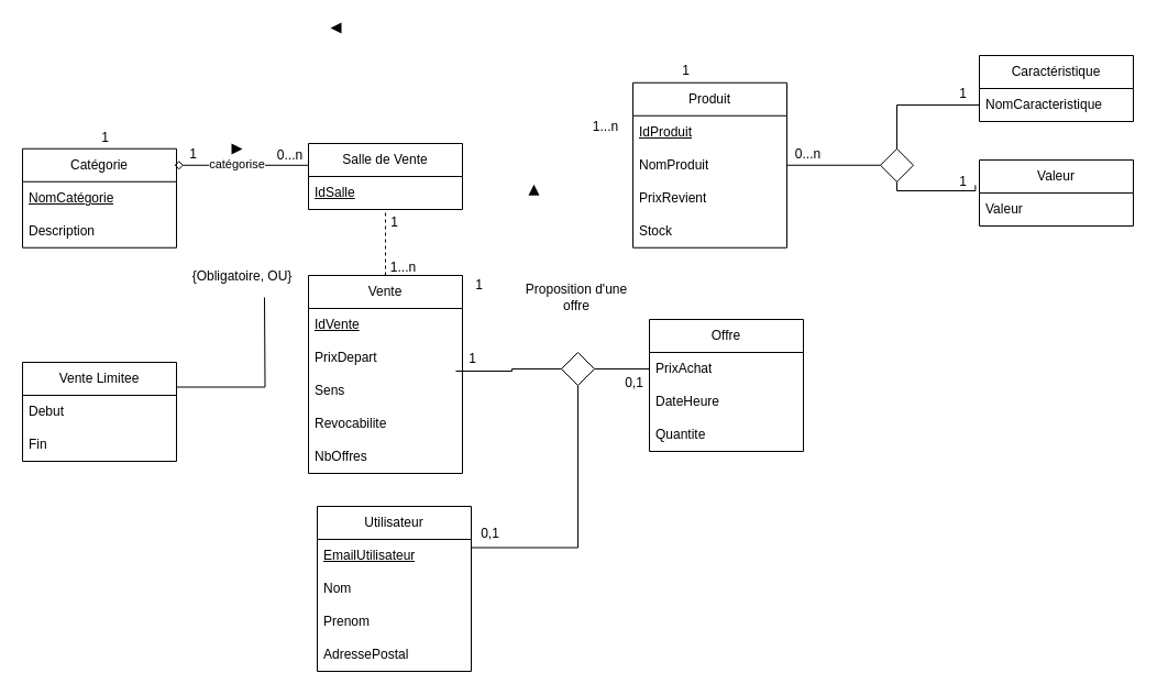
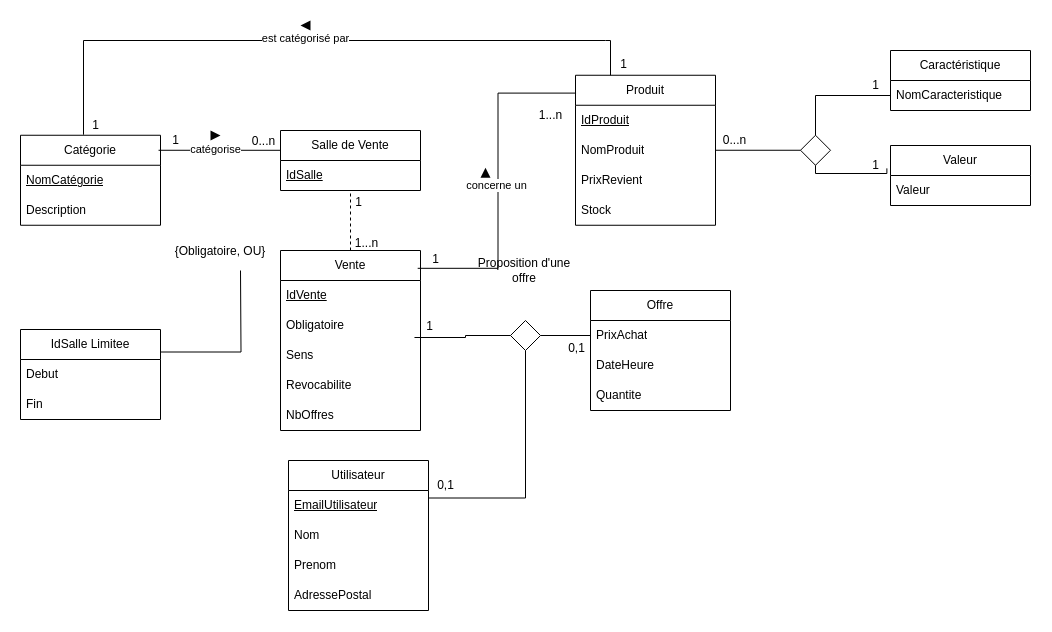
  <mxCell id="0" />
  <mxCell id="1" parent="0" />
  <mxCell id="2" value="Produit" style="swimlane;fontStyle=0;childLayout=stackLayout;horizontal=1;startSize=30;horizontalStack=0;resizeParent=1;resizeParentMax=0;resizeLast=0;collapsible=1;marginBottom=0;whiteSpace=wrap;html=1;" parent="1" vertex="1"><mxGeometry x="575" y="74.75" width="140" height="150" as="geometry"><mxRectangle x="485" y="120" width="80" height="30" as="alternateBounds" /></mxGeometry></mxCell>
  <mxCell id="3" value="&lt;u&gt;IdProduit&lt;/u&gt;" style="text;strokeColor=none;fillColor=none;align=left;verticalAlign=middle;spacingLeft=4;spacingRight=4;overflow=hidden;points=[[0,0.5],[1,0.5]];portConstraint=eastwest;rotatable=0;whiteSpace=wrap;html=1;" parent="2" vertex="1"><mxGeometry y="30" width="140" height="30" as="geometry" /></mxCell>
  <mxCell id="4" value="NomProduit" style="text;strokeColor=none;fillColor=none;align=left;verticalAlign=middle;spacingLeft=4;spacingRight=4;overflow=hidden;points=[[0,0.5],[1,0.5]];portConstraint=eastwest;rotatable=0;whiteSpace=wrap;html=1;" parent="2" vertex="1"><mxGeometry y="60" width="140" height="30" as="geometry" /></mxCell>
  <mxCell id="5" value="PrixRevient" style="text;strokeColor=none;fillColor=none;align=left;verticalAlign=middle;spacingLeft=4;spacingRight=4;overflow=hidden;points=[[0,0.5],[1,0.5]];portConstraint=eastwest;rotatable=0;whiteSpace=wrap;html=1;" parent="2" vertex="1"><mxGeometry y="90" width="140" height="30" as="geometry" /></mxCell>
  <mxCell id="6" value="Stock" style="text;strokeColor=none;fillColor=none;align=left;verticalAlign=middle;spacingLeft=4;spacingRight=4;overflow=hidden;points=[[0,0.5],[1,0.5]];portConstraint=eastwest;rotatable=0;whiteSpace=wrap;html=1;" parent="2" vertex="1"><mxGeometry y="120" width="140" height="30" as="geometry" /></mxCell>
  <mxCell id="7" style="edgeStyle=orthogonalEdgeStyle;rounded=0;orthogonalLoop=1;jettySize=auto;html=1;exitX=1;exitY=0.25;exitDx=0;exitDy=0;endArrow=none;endFill=0;" parent="1" source="8" edge="1"><mxGeometry relative="1" as="geometry"><mxPoint x="240" y="270" as="targetPoint" /></mxGeometry></mxCell>
- <mxCell id="8" value="Vente Limitee" style="swimlane;fontStyle=0;childLayout=stackLayout;horizontal=1;startSize=30;horizontalStack=0;resizeParent=1;resizeParentMax=0;resizeLast=0;collapsible=1;marginBottom=0;whiteSpace=wrap;html=1;" parent="1" vertex="1"><mxGeometry x="20" y="329" width="140" height="90" as="geometry" /></mxCell>
+ <mxCell id="8" value="IdSalle Limitee" style="swimlane;fontStyle=0;childLayout=stackLayout;horizontal=1;startSize=30;horizontalStack=0;resizeParent=1;resizeParentMax=0;resizeLast=0;collapsible=1;marginBottom=0;whiteSpace=wrap;html=1;" parent="1" vertex="1"><mxGeometry x="20" y="329" width="140" height="90" as="geometry" /></mxCell>
  <mxCell id="9" value="Debut" style="text;strokeColor=none;fillColor=none;align=left;verticalAlign=middle;spacingLeft=4;spacingRight=4;overflow=hidden;points=[[0,0.5],[1,0.5]];portConstraint=eastwest;rotatable=0;whiteSpace=wrap;html=1;" parent="8" vertex="1"><mxGeometry y="30" width="140" height="30" as="geometry" /></mxCell>
  <mxCell id="10" value="Fin" style="text;strokeColor=none;fillColor=none;align=left;verticalAlign=middle;spacingLeft=4;spacingRight=4;overflow=hidden;points=[[0,0.5],[1,0.5]];portConstraint=eastwest;rotatable=0;whiteSpace=wrap;html=1;" parent="8" vertex="1"><mxGeometry y="60" width="140" height="30" as="geometry" /></mxCell>
  <mxCell id="11" style="edgeStyle=orthogonalEdgeStyle;rounded=0;orthogonalLoop=1;jettySize=auto;html=1;exitX=0.5;exitY=0;exitDx=0;exitDy=0;entryX=0.5;entryY=1;entryDx=0;entryDy=0;endArrow=none;endFill=0;dashed=1;" parent="1" source="12" target="19" edge="1"><mxGeometry relative="1" as="geometry" /></mxCell>
  <mxCell id="12" value="Vente" style="swimlane;fontStyle=0;childLayout=stackLayout;horizontal=1;startSize=30;horizontalStack=0;resizeParent=1;resizeParentMax=0;resizeLast=0;collapsible=1;marginBottom=0;whiteSpace=wrap;html=1;" parent="1" vertex="1"><mxGeometry x="280" y="250" width="140" height="180" as="geometry" /></mxCell>
  <mxCell id="13" value="&lt;u&gt;IdVente&lt;/u&gt;" style="text;strokeColor=none;fillColor=none;align=left;verticalAlign=middle;spacingLeft=4;spacingRight=4;overflow=hidden;points=[[0,0.5],[1,0.5]];portConstraint=eastwest;rotatable=0;whiteSpace=wrap;html=1;" parent="12" vertex="1"><mxGeometry y="30" width="140" height="30" as="geometry" /></mxCell>
- <mxCell id="14" value="PrixDepart" style="text;strokeColor=none;fillColor=none;align=left;verticalAlign=middle;spacingLeft=4;spacingRight=4;overflow=hidden;points=[[0,0.5],[1,0.5]];portConstraint=eastwest;rotatable=0;whiteSpace=wrap;html=1;" parent="12" vertex="1"><mxGeometry y="60" width="140" height="30" as="geometry" /></mxCell>
+ <mxCell id="14" value="Obligatoire" style="text;strokeColor=none;fillColor=none;align=left;verticalAlign=middle;spacingLeft=4;spacingRight=4;overflow=hidden;points=[[0,0.5],[1,0.5]];portConstraint=eastwest;rotatable=0;whiteSpace=wrap;html=1;" parent="12" vertex="1"><mxGeometry y="60" width="140" height="30" as="geometry" /></mxCell>
  <mxCell id="15" value="Sens" style="text;strokeColor=none;fillColor=none;align=left;verticalAlign=middle;spacingLeft=4;spacingRight=4;overflow=hidden;points=[[0,0.5],[1,0.5]];portConstraint=eastwest;rotatable=0;whiteSpace=wrap;html=1;" parent="12" vertex="1"><mxGeometry y="90" width="140" height="30" as="geometry" /></mxCell>
  <mxCell id="16" value="Revocabilite" style="text;strokeColor=none;fillColor=none;align=left;verticalAlign=middle;spacingLeft=4;spacingRight=4;overflow=hidden;points=[[0,0.5],[1,0.5]];portConstraint=eastwest;rotatable=0;whiteSpace=wrap;html=1;" parent="12" vertex="1"><mxGeometry y="120" width="140" height="30" as="geometry" /></mxCell>
  <mxCell id="17" value="NbOffres" style="text;strokeColor=none;fillColor=none;align=left;verticalAlign=middle;spacingLeft=4;spacingRight=4;overflow=hidden;points=[[0,0.5],[1,0.5]];portConstraint=eastwest;rotatable=0;whiteSpace=wrap;html=1;" parent="12" vertex="1"><mxGeometry y="150" width="140" height="30" as="geometry" /></mxCell>
  <mxCell id="18" style="edgeStyle=orthogonalEdgeStyle;rounded=0;orthogonalLoop=1;jettySize=auto;html=1;exitX=0.5;exitY=0;exitDx=0;exitDy=0;endArrow=diamond;endFill=1;strokeWidth=1;endSize=13;entryX=0.5;entryY=0;entryDx=0;entryDy=0;" parent="1" source="19" target="19" edge="1"><mxGeometry relative="1" as="geometry" /></mxCell>
  <mxCell id="19" value="Salle de Vente" style="swimlane;fontStyle=0;childLayout=stackLayout;horizontal=1;startSize=30;horizontalStack=0;resizeParent=1;resizeParentMax=0;resizeLast=0;collapsible=1;marginBottom=0;whiteSpace=wrap;html=1;" parent="1" vertex="1"><mxGeometry x="280" y="130" width="140" height="60" as="geometry" /></mxCell>
  <mxCell id="20" value="&lt;u&gt;IdSalle&lt;/u&gt;" style="text;strokeColor=none;fillColor=none;align=left;verticalAlign=middle;spacingLeft=4;spacingRight=4;overflow=hidden;points=[[0,0.5],[1,0.5]];portConstraint=eastwest;rotatable=0;whiteSpace=wrap;html=1;" parent="19" vertex="1"><mxGeometry y="30" width="140" height="30" as="geometry" /></mxCell>
  <mxCell id="21" style="edgeStyle=orthogonalEdgeStyle;rounded=0;orthogonalLoop=1;jettySize=auto;html=1;exitX=1;exitY=0.25;exitDx=0;exitDy=0;entryX=0.5;entryY=1;entryDx=0;entryDy=0;endArrow=none;endFill=0;" edge="1" parent="1" source="22" target="58"><mxGeometry relative="1" as="geometry" /></mxCell>
  <mxCell id="22" value="Utilisateur" style="swimlane;fontStyle=0;childLayout=stackLayout;horizontal=1;startSize=30;horizontalStack=0;resizeParent=1;resizeParentMax=0;resizeLast=0;collapsible=1;marginBottom=0;whiteSpace=wrap;html=1;" parent="1" vertex="1"><mxGeometry x="288" y="460" width="140" height="150" as="geometry"><mxRectangle x="580" y="170" width="80" height="30" as="alternateBounds" /></mxGeometry></mxCell>
  <mxCell id="23" value="&lt;u&gt;EmailUtilisateur&lt;/u&gt;" style="text;strokeColor=none;fillColor=none;align=left;verticalAlign=middle;spacingLeft=4;spacingRight=4;overflow=hidden;points=[[0,0.5],[1,0.5]];portConstraint=eastwest;rotatable=0;whiteSpace=wrap;html=1;" parent="22" vertex="1"><mxGeometry y="30" width="140" height="30" as="geometry" /></mxCell>
  <mxCell id="24" value="Nom" style="text;strokeColor=none;fillColor=none;align=left;verticalAlign=middle;spacingLeft=4;spacingRight=4;overflow=hidden;points=[[0,0.5],[1,0.5]];portConstraint=eastwest;rotatable=0;whiteSpace=wrap;html=1;" parent="22" vertex="1"><mxGeometry y="60" width="140" height="30" as="geometry" /></mxCell>
  <mxCell id="25" value="Prenom" style="text;strokeColor=none;fillColor=none;align=left;verticalAlign=middle;spacingLeft=4;spacingRight=4;overflow=hidden;points=[[0,0.5],[1,0.5]];portConstraint=eastwest;rotatable=0;whiteSpace=wrap;html=1;" parent="22" vertex="1"><mxGeometry y="90" width="140" height="30" as="geometry" /></mxCell>
  <mxCell id="26" value="AdressePostal" style="text;strokeColor=none;fillColor=none;align=left;verticalAlign=middle;spacingLeft=4;spacingRight=4;overflow=hidden;points=[[0,0.5],[1,0.5]];portConstraint=eastwest;rotatable=0;whiteSpace=wrap;html=1;" parent="22" vertex="1"><mxGeometry y="120" width="140" height="30" as="geometry" /></mxCell>
  <mxCell id="27" value="&lt;div&gt;Caractéristique&lt;/div&gt;" style="swimlane;fontStyle=0;childLayout=stackLayout;horizontal=1;startSize=30;horizontalStack=0;resizeParent=1;resizeParentMax=0;resizeLast=0;collapsible=1;marginBottom=0;whiteSpace=wrap;html=1;" parent="1" vertex="1"><mxGeometry x="890" y="50" width="140" height="60" as="geometry"><mxRectangle x="580" y="170" width="80" height="30" as="alternateBounds" /></mxGeometry></mxCell>
  <mxCell id="28" value="NomCaracteristique" style="text;strokeColor=none;fillColor=none;align=left;verticalAlign=middle;spacingLeft=4;spacingRight=4;overflow=hidden;points=[[0,0.5],[1,0.5]];portConstraint=eastwest;rotatable=0;whiteSpace=wrap;html=1;" parent="27" vertex="1"><mxGeometry y="30" width="140" height="30" as="geometry" /></mxCell>
  <mxCell id="29" value="&lt;div&gt;{Obligatoire, OU}&lt;/div&gt;" style="text;html=1;align=center;verticalAlign=middle;whiteSpace=wrap;rounded=0;" parent="1" vertex="1"><mxGeometry x="170" y="236" width="100" height="30" as="geometry" /></mxCell>
  <mxCell id="30" value="Offre" style="swimlane;fontStyle=0;childLayout=stackLayout;horizontal=1;startSize=30;horizontalStack=0;resizeParent=1;resizeParentMax=0;resizeLast=0;collapsible=1;marginBottom=0;whiteSpace=wrap;html=1;" parent="1" vertex="1"><mxGeometry x="590" y="290" width="140" height="120" as="geometry"><mxRectangle x="485" y="280" width="80" height="30" as="alternateBounds" /></mxGeometry></mxCell>
  <mxCell id="31" value="PrixAchat" style="text;strokeColor=none;fillColor=none;align=left;verticalAlign=middle;spacingLeft=4;spacingRight=4;overflow=hidden;points=[[0,0.5],[1,0.5]];portConstraint=eastwest;rotatable=0;whiteSpace=wrap;html=1;" parent="30" vertex="1"><mxGeometry y="30" width="140" height="30" as="geometry" /></mxCell>
  <mxCell id="32" value="DateHeure" style="text;strokeColor=none;fillColor=none;align=left;verticalAlign=middle;spacingLeft=4;spacingRight=4;overflow=hidden;points=[[0,0.5],[1,0.5]];portConstraint=eastwest;rotatable=0;whiteSpace=wrap;html=1;" parent="30" vertex="1"><mxGeometry y="60" width="140" height="30" as="geometry" /></mxCell>
  <mxCell id="33" value="Quantite" style="text;strokeColor=none;fillColor=none;align=left;verticalAlign=middle;spacingLeft=4;spacingRight=4;overflow=hidden;points=[[0,0.5],[1,0.5]];portConstraint=eastwest;rotatable=0;whiteSpace=wrap;html=1;" parent="30" vertex="1"><mxGeometry y="90" width="140" height="30" as="geometry" /></mxCell>
  <mxCell id="34" value="Catégorie" style="swimlane;fontStyle=0;childLayout=stackLayout;horizontal=1;startSize=30;horizontalStack=0;resizeParent=1;resizeParentMax=0;resizeLast=0;collapsible=1;marginBottom=0;whiteSpace=wrap;html=1;" parent="1" vertex="1"><mxGeometry x="20" y="134.75" width="140" height="90" as="geometry" /></mxCell>
  <mxCell id="35" value="&lt;u&gt;NomCatégorie&lt;/u&gt;" style="text;strokeColor=none;fillColor=none;align=left;verticalAlign=middle;spacingLeft=4;spacingRight=4;overflow=hidden;points=[[0,0.5],[1,0.5]];portConstraint=eastwest;rotatable=0;whiteSpace=wrap;html=1;" parent="34" vertex="1"><mxGeometry y="30" width="140" height="30" as="geometry" /></mxCell>
  <mxCell id="36" value="Description" style="text;strokeColor=none;fillColor=none;align=left;verticalAlign=middle;spacingLeft=4;spacingRight=4;overflow=hidden;points=[[0,0.5],[1,0.5]];portConstraint=eastwest;rotatable=0;whiteSpace=wrap;html=1;" parent="34" vertex="1"><mxGeometry y="60" width="140" height="30" as="geometry" /></mxCell>
- <mxCell id="37" style="edgeStyle=orthogonalEdgeStyle;rounded=0;orthogonalLoop=1;jettySize=auto;html=1;exitX=0;exitY=0.25;exitDx=0;exitDy=0;entryX=0.986;entryY=0.167;entryDx=0;entryDy=0;entryPerimeter=0;endArrow=diamond;endFill=0;" parent="1" source="19" target="34" edge="1"><mxGeometry relative="1" as="geometry"><Array as="points"><mxPoint x="280" y="150" /></Array></mxGeometry></mxCell>
+ <mxCell id="37" style="edgeStyle=orthogonalEdgeStyle;rounded=0;orthogonalLoop=1;jettySize=auto;html=1;exitX=0;exitY=0.25;exitDx=0;exitDy=0;entryX=0.986;entryY=0.167;entryDx=0;entryDy=0;entryPerimeter=0;endArrow=none;endFill=0;" parent="1" source="19" target="34" edge="1"><mxGeometry relative="1" as="geometry"><Array as="points"><mxPoint x="280" y="150" /></Array></mxGeometry></mxCell>
  <mxCell id="38" value="catégorise" style="edgeLabel;html=1;align=center;verticalAlign=middle;resizable=0;points=[];" vertex="1" connectable="0" parent="37"><mxGeometry x="0.101" y="-1" relative="1" as="geometry"><mxPoint as="offset" /></mxGeometry></mxCell>
  <mxCell id="39" value="1" style="text;html=1;align=center;verticalAlign=middle;resizable=0;points=[];autosize=1;strokeColor=none;fillColor=none;" parent="1" vertex="1"><mxGeometry x="160" y="125" width="30" height="30" as="geometry" /></mxCell>
  <mxCell id="40" value="0...n" style="text;html=1;align=center;verticalAlign=middle;resizable=0;points=[];autosize=1;strokeColor=none;fillColor=none;" parent="1" vertex="1"><mxGeometry x="238" y="126" width="50" height="30" as="geometry" /></mxCell>
  <mxCell id="41" value="1...n" style="text;html=1;align=center;verticalAlign=middle;resizable=0;points=[];autosize=1;strokeColor=none;fillColor=none;" parent="1" vertex="1"><mxGeometry x="525" y="100" width="50" height="30" as="geometry" /></mxCell>
  <mxCell id="42" value="1" style="text;html=1;align=center;verticalAlign=middle;resizable=0;points=[];autosize=1;strokeColor=none;fillColor=none;" parent="1" vertex="1"><mxGeometry x="343" y="187" width="30" height="30" as="geometry" /></mxCell>
  <mxCell id="43" value="1...n" style="text;html=1;align=center;verticalAlign=middle;resizable=0;points=[];autosize=1;strokeColor=none;fillColor=none;" parent="1" vertex="1"><mxGeometry x="341" y="228" width="50" height="30" as="geometry" /></mxCell>
  <mxCell id="44" value="1" style="text;html=1;align=center;verticalAlign=middle;resizable=0;points=[];autosize=1;strokeColor=none;fillColor=none;" parent="1" vertex="1"><mxGeometry x="420" y="244" width="30" height="30" as="geometry" /></mxCell>
  <mxCell id="45" value="1" style="text;html=1;align=center;verticalAlign=middle;resizable=0;points=[];autosize=1;strokeColor=none;fillColor=none;" parent="1" vertex="1"><mxGeometry x="608" y="49" width="30" height="30" as="geometry" /></mxCell>
  <mxCell id="46" value="Valeur" style="swimlane;fontStyle=0;childLayout=stackLayout;horizontal=1;startSize=30;horizontalStack=0;resizeParent=1;resizeParentMax=0;resizeLast=0;collapsible=1;marginBottom=0;whiteSpace=wrap;html=1;" parent="1" vertex="1"><mxGeometry x="890" y="145" width="140" height="60" as="geometry"><mxRectangle x="580" y="170" width="80" height="30" as="alternateBounds" /></mxGeometry></mxCell>
  <mxCell id="47" value="Valeur" style="text;strokeColor=none;fillColor=none;align=left;verticalAlign=middle;spacingLeft=4;spacingRight=4;overflow=hidden;points=[[0,0.5],[1,0.5]];portConstraint=eastwest;rotatable=0;whiteSpace=wrap;html=1;" parent="46" vertex="1"><mxGeometry y="30" width="140" height="30" as="geometry" /></mxCell>
+ <mxCell id="48" style="edgeStyle=orthogonalEdgeStyle;rounded=0;orthogonalLoop=1;jettySize=auto;html=1;exitX=0.98;exitY=0.099;exitDx=0;exitDy=0;entryX=0.004;entryY=0.119;entryDx=0;entryDy=0;entryPerimeter=0;exitPerimeter=0;endArrow=none;endFill=0;" parent="1" source="12" target="2" edge="1"><mxGeometry relative="1" as="geometry" /></mxCell>
+ <mxCell id="49" value="concerne un" style="edgeLabel;html=1;align=center;verticalAlign=middle;resizable=0;points=[];" vertex="1" connectable="0" parent="48"><mxGeometry x="-0.016" y="3" relative="1" as="geometry"><mxPoint x="1" as="offset" /></mxGeometry></mxCell>
+ <mxCell id="50" style="edgeStyle=orthogonalEdgeStyle;rounded=0;orthogonalLoop=1;jettySize=auto;html=1;exitX=0.25;exitY=0;exitDx=0;exitDy=0;entryX=0.45;entryY=-0.006;entryDx=0;entryDy=0;entryPerimeter=0;endArrow=none;endFill=0;" parent="1" source="2" target="34" edge="1"><mxGeometry relative="1" as="geometry"><Array as="points"><mxPoint x="605" y="40" /><mxPoint x="143" y="40" /></Array></mxGeometry></mxCell>
+ <mxCell id="51" value="est catégorisé par" style="edgeLabel;html=1;align=center;verticalAlign=middle;resizable=0;points=[];" vertex="1" connectable="0" parent="50"><mxGeometry x="0.036" y="-3" relative="1" as="geometry"><mxPoint as="offset" /></mxGeometry></mxCell>
  <mxCell id="52" value="" style="rhombus;whiteSpace=wrap;html=1;" parent="1" vertex="1"><mxGeometry x="800" y="134.75" width="30" height="30" as="geometry" /></mxCell>
  <mxCell id="53" style="edgeStyle=orthogonalEdgeStyle;rounded=0;orthogonalLoop=1;jettySize=auto;html=1;exitX=1;exitY=0.5;exitDx=0;exitDy=0;entryX=0;entryY=0.5;entryDx=0;entryDy=0;endArrow=none;endFill=0;" parent="1" source="4" target="52" edge="1"><mxGeometry relative="1" as="geometry" /></mxCell>
  <mxCell id="54" style="edgeStyle=orthogonalEdgeStyle;rounded=0;orthogonalLoop=1;jettySize=auto;html=1;exitX=0;exitY=0.5;exitDx=0;exitDy=0;entryX=0.5;entryY=0;entryDx=0;entryDy=0;endArrow=none;endFill=0;" parent="1" source="28" target="52" edge="1"><mxGeometry relative="1" as="geometry" /></mxCell>
  <mxCell id="55" style="edgeStyle=orthogonalEdgeStyle;rounded=0;orthogonalLoop=1;jettySize=auto;html=1;exitX=0.5;exitY=1;exitDx=0;exitDy=0;entryX=-0.026;entryY=0.381;entryDx=0;entryDy=0;entryPerimeter=0;endArrow=none;endFill=0;" parent="1" source="52" target="46" edge="1"><mxGeometry relative="1" as="geometry"><Array as="points"><mxPoint x="815" y="173" /></Array></mxGeometry></mxCell>
  <mxCell id="56" value="1" style="text;html=1;align=center;verticalAlign=middle;resizable=0;points=[];autosize=1;strokeColor=none;fillColor=none;" parent="1" vertex="1"><mxGeometry x="80" y="109.5" width="30" height="30" as="geometry" /></mxCell>
  <mxCell id="57" style="edgeStyle=orthogonalEdgeStyle;rounded=0;orthogonalLoop=1;jettySize=auto;html=1;exitX=1;exitY=0.5;exitDx=0;exitDy=0;endArrow=none;endFill=0;" edge="1" parent="1" source="58" target="31"><mxGeometry relative="1" as="geometry" /></mxCell>
  <mxCell id="58" value="" style="rhombus;whiteSpace=wrap;html=1;" vertex="1" parent="1"><mxGeometry x="510" y="320" width="30" height="30" as="geometry" /></mxCell>
  <mxCell id="59" style="edgeStyle=orthogonalEdgeStyle;rounded=0;orthogonalLoop=1;jettySize=auto;html=1;exitX=0.957;exitY=0.9;exitDx=0;exitDy=0;entryX=0;entryY=0.5;entryDx=0;entryDy=0;endArrow=none;endFill=0;exitPerimeter=0;" edge="1" parent="1" source="14" target="58"><mxGeometry relative="1" as="geometry" /></mxCell>
  <mxCell id="60" value="Proposition d'une offre" style="text;html=1;align=center;verticalAlign=middle;whiteSpace=wrap;rounded=0;" vertex="1" parent="1"><mxGeometry x="474" y="257" width="100" height="25" as="geometry" /></mxCell>
  <mxCell id="61" value="1" style="text;html=1;align=center;verticalAlign=middle;resizable=0;points=[];autosize=1;strokeColor=none;fillColor=none;" vertex="1" parent="1"><mxGeometry x="414" y="311" width="30" height="30" as="geometry" /></mxCell>
  <mxCell id="62" value="0,1" style="text;html=1;align=center;verticalAlign=middle;resizable=0;points=[];autosize=1;strokeColor=none;fillColor=none;" vertex="1" parent="1"><mxGeometry x="556" y="333" width="40" height="30" as="geometry" /></mxCell>
  <mxCell id="63" value="0,1" style="text;html=1;align=center;verticalAlign=middle;resizable=0;points=[];autosize=1;strokeColor=none;fillColor=none;" vertex="1" parent="1"><mxGeometry x="425" y="470" width="40" height="30" as="geometry" /></mxCell>
  <mxCell id="64" value="0...n" style="text;html=1;align=center;verticalAlign=middle;resizable=0;points=[];autosize=1;strokeColor=none;fillColor=none;" vertex="1" parent="1"><mxGeometry x="709" y="125" width="50" height="30" as="geometry" /></mxCell>
  <mxCell id="65" value="1" style="text;html=1;align=center;verticalAlign=middle;resizable=0;points=[];autosize=1;strokeColor=none;fillColor=none;" vertex="1" parent="1"><mxGeometry x="860" y="70" width="30" height="30" as="geometry" /></mxCell>
  <mxCell id="66" value="1" style="text;html=1;align=center;verticalAlign=middle;resizable=0;points=[];autosize=1;strokeColor=none;fillColor=none;" vertex="1" parent="1"><mxGeometry x="860" y="150" width="30" height="30" as="geometry" /></mxCell>
  <mxCell id="67" value="" style="triangle;whiteSpace=wrap;html=1;fillColor=#030303;fillStyle=solid;strokeColor=none;" vertex="1" parent="1"><mxGeometry x="210" y="130" width="10" height="10" as="geometry" /></mxCell>
  <mxCell id="68" value="" style="triangle;whiteSpace=wrap;html=1;fillColor=#030303;fillStyle=solid;strokeColor=none;rotation=-180;" vertex="1" parent="1"><mxGeometry x="300" y="20" width="10" height="10" as="geometry" /></mxCell>
  <mxCell id="69" value="" style="triangle;whiteSpace=wrap;html=1;fillColor=#030303;fillStyle=solid;strokeColor=none;rotation=-90;" vertex="1" parent="1"><mxGeometry x="480" y="167.25" width="10" height="10" as="geometry" /></mxCell>
